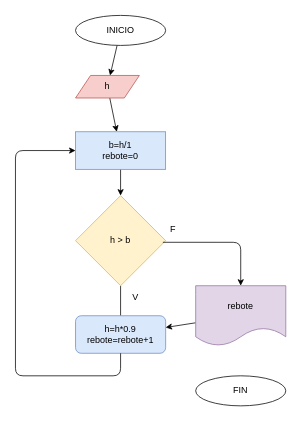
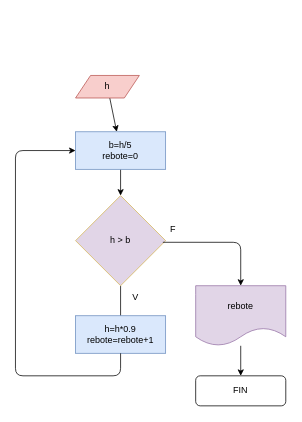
  <mxCell id="0" />
  <mxCell id="1" parent="0" />
- <mxCell id="2" value="" style="edgeStyle=none;html=1;" edge="1" parent="1" source="3" target="5"><mxGeometry relative="1" as="geometry" /></mxCell>
- <mxCell id="3" value="INICIO" style="ellipse;whiteSpace=wrap;html=1;" vertex="1" parent="1"><mxGeometry x="100" y="20" width="120" height="40" as="geometry" /></mxCell>
  <mxCell id="4" value="" style="edgeStyle=none;html=1;" edge="1" parent="1" source="5" target="7"><mxGeometry relative="1" as="geometry" /></mxCell>
  <mxCell id="5" value="h" style="shape=parallelogram;perimeter=parallelogramPerimeter;whiteSpace=wrap;html=1;fixedSize=1;fillColor=#f8cecc;strokeColor=#b85450;" vertex="1" parent="1"><mxGeometry x="100" y="100" width="85" height="30" as="geometry" /></mxCell>
  <mxCell id="6" value="" style="edgeStyle=none;html=1;" edge="1" parent="1" source="7" target="9"><mxGeometry relative="1" as="geometry" /></mxCell>
- <mxCell id="7" value="b=h/1&lt;br&gt;rebote=0" style="whiteSpace=wrap;html=1;fillColor=#dae8fc;strokeColor=#6c8ebf;" vertex="1" parent="1"><mxGeometry x="100" y="175" width="120" height="50" as="geometry" /></mxCell>
+ <mxCell id="7" value="b=h/5&lt;br&gt;rebote=0" style="whiteSpace=wrap;html=1;fillColor=#dae8fc;strokeColor=#6c8ebf;" vertex="1" parent="1"><mxGeometry x="100" y="175" width="120" height="50" as="geometry" /></mxCell>
  <mxCell id="8" value="" style="edgeStyle=none;html=1;endArrow=none;" edge="1" parent="1" source="9" target="10"><mxGeometry relative="1" as="geometry" /></mxCell>
- <mxCell id="9" value="h &amp;gt; b" style="rhombus;whiteSpace=wrap;html=1;fillColor=#fff2cc;strokeColor=#d6b656;" vertex="1" parent="1"><mxGeometry x="100" y="260" width="120" height="120" as="geometry" /></mxCell>
- <mxCell id="10" value="h=h*0.9&lt;br&gt;rebote=rebote+1" style="whiteSpace=wrap;html=1;fillColor=#dae8fc;strokeColor=#6c8ebf;rounded=1;" vertex="1" parent="1"><mxGeometry x="100" y="420" width="120" height="50" as="geometry" /></mxCell>
+ <mxCell id="9" value="h &amp;gt; b" style="rhombus;whiteSpace=wrap;html=1;fillColor=#e1d5e7;strokeColor=#d6b656;" vertex="1" parent="1"><mxGeometry x="100" y="260" width="120" height="120" as="geometry" /></mxCell>
+ <mxCell id="10" value="h=h*0.9&lt;br&gt;rebote=rebote+1" style="whiteSpace=wrap;html=1;fillColor=#dae8fc;strokeColor=#6c8ebf;" vertex="1" parent="1"><mxGeometry x="100" y="420" width="120" height="50" as="geometry" /></mxCell>
  <mxCell id="11" value="" style="endArrow=classic;html=1;exitX=0.5;exitY=1;exitDx=0;exitDy=0;entryX=0;entryY=0.5;entryDx=0;entryDy=0;" edge="1" parent="1" source="10" target="7"><mxGeometry width="50" height="50" relative="1" as="geometry"><mxPoint x="70" y="470" as="sourcePoint" /><mxPoint x="20" y="200" as="targetPoint" /><Array as="points"><mxPoint x="160" y="500" /><mxPoint x="20" y="500" /><mxPoint x="20" y="200" /></Array></mxGeometry></mxCell>
  <mxCell id="12" value="V" style="text;html=1;strokeColor=none;fillColor=none;align=center;verticalAlign=middle;whiteSpace=wrap;rounded=0;" vertex="1" parent="1"><mxGeometry x="150" y="380" width="60" height="30" as="geometry" /></mxCell>
  <mxCell id="13" value="F" style="text;html=1;strokeColor=none;fillColor=none;align=center;verticalAlign=middle;whiteSpace=wrap;rounded=0;" vertex="1" parent="1"><mxGeometry x="200" y="290" width="60" height="30" as="geometry" /></mxCell>
  <mxCell id="14" value="" style="edgeStyle=segmentEdgeStyle;endArrow=classic;html=1;exitX=0.969;exitY=0.518;exitDx=0;exitDy=0;exitPerimeter=0;entryX=0.5;entryY=0;entryDx=0;entryDy=0;" edge="1" parent="1" source="9" target="16"><mxGeometry width="50" height="50" relative="1" as="geometry"><mxPoint x="70" y="410" as="sourcePoint" /><mxPoint x="300" y="380" as="targetPoint" /><Array as="points"><mxPoint x="320" y="322" /></Array></mxGeometry></mxCell>
- <mxCell id="15" value="" style="edgeStyle=none;html=1;" edge="1" parent="1" source="16" target="10"><mxGeometry relative="1" as="geometry" /></mxCell>
+ <mxCell id="15" value="" style="edgeStyle=none;html=1;" edge="1" parent="1" source="16" target="17"><mxGeometry relative="1" as="geometry" /></mxCell>
  <mxCell id="16" value="rebote" style="shape=document;whiteSpace=wrap;html=1;boundedLbl=1;fillColor=#e1d5e7;strokeColor=#9673a6;" vertex="1" parent="1"><mxGeometry x="260" y="380" width="120" height="80" as="geometry" /></mxCell>
- <mxCell id="17" value="FIN" style="ellipse;whiteSpace=wrap;html=1;" vertex="1" parent="1"><mxGeometry x="260" y="500" width="120" height="40" as="geometry" /></mxCell>
+ <mxCell id="17" value="FIN" style="whiteSpace=wrap;html=1;rounded=1;" vertex="1" parent="1"><mxGeometry x="260" y="500" width="120" height="40" as="geometry" /></mxCell>
